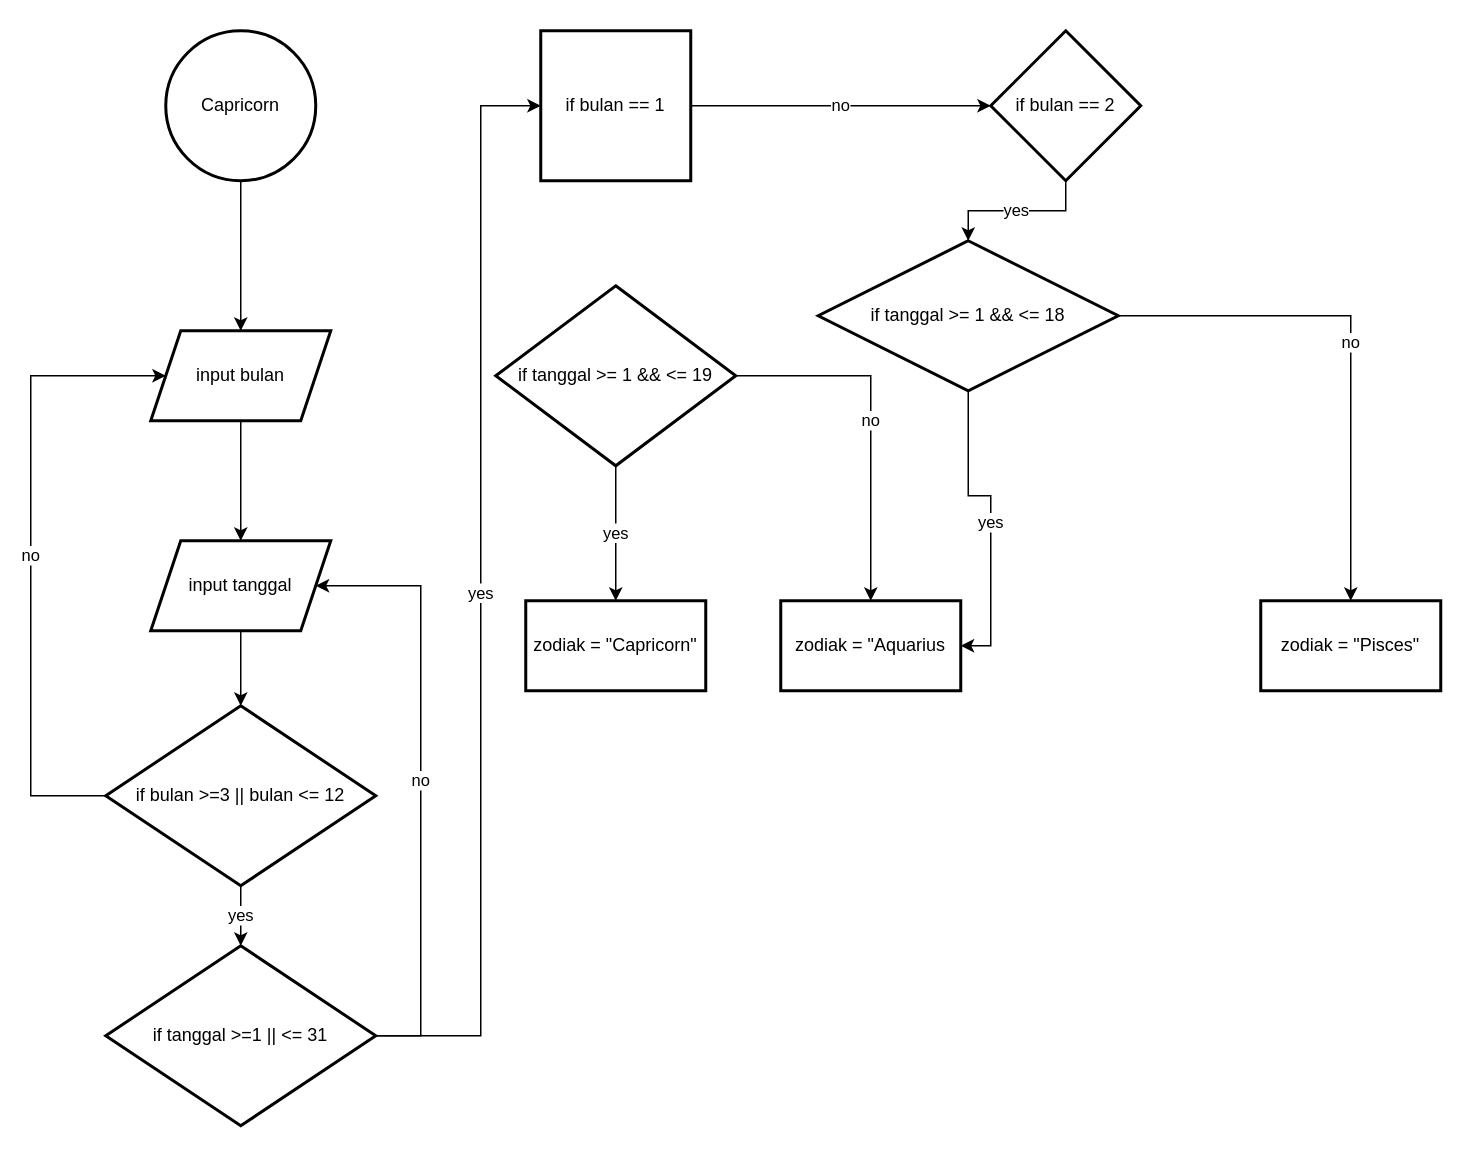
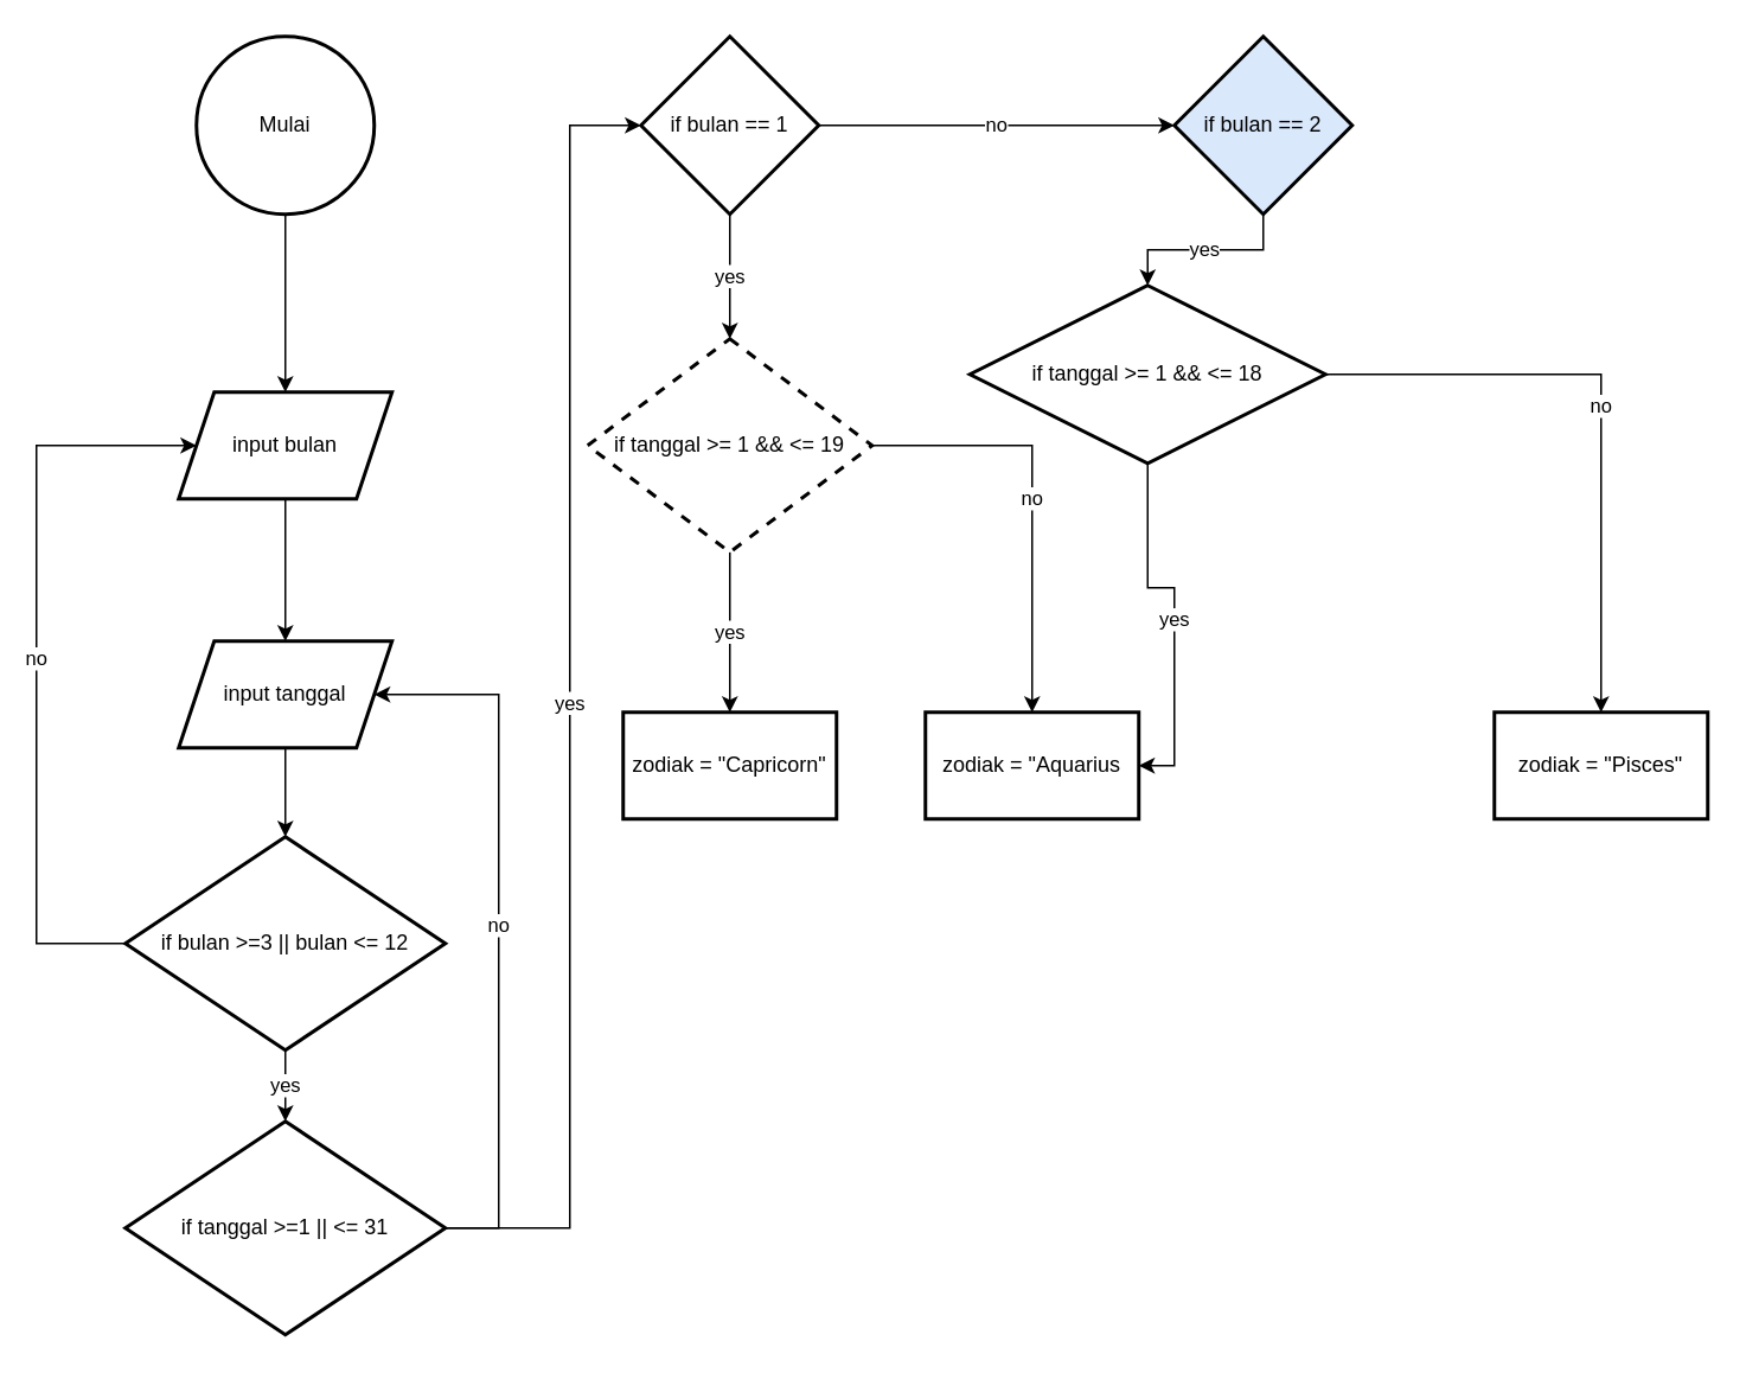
  <mxCell id="0" />
  <mxCell id="1" parent="0" />
  <mxCell id="2" value="" style="edgeStyle=orthogonalEdgeStyle;rounded=0;orthogonalLoop=1;jettySize=auto;html=1;" edge="1" parent="1" source="3" target="5"><mxGeometry relative="1" as="geometry" /></mxCell>
- <mxCell id="3" value="Capricorn" style="strokeWidth=2;html=1;shape=mxgraph.flowchart.start_2;whiteSpace=wrap;" vertex="1" parent="1"><mxGeometry x="110" y="20" width="100" height="100" as="geometry" /></mxCell>
+ <mxCell id="3" value="Mulai" style="strokeWidth=2;html=1;shape=mxgraph.flowchart.start_2;whiteSpace=wrap;" vertex="1" parent="1"><mxGeometry x="110" y="20" width="100" height="100" as="geometry" /></mxCell>
  <mxCell id="4" value="" style="edgeStyle=orthogonalEdgeStyle;rounded=0;orthogonalLoop=1;jettySize=auto;html=1;" edge="1" parent="1" source="5" target="7"><mxGeometry relative="1" as="geometry" /></mxCell>
  <mxCell id="5" value="input bulan" style="shape=parallelogram;perimeter=parallelogramPerimeter;whiteSpace=wrap;html=1;fixedSize=1;strokeWidth=2;" vertex="1" parent="1"><mxGeometry x="100" y="220" width="120" height="60" as="geometry" /></mxCell>
  <mxCell id="6" value="" style="edgeStyle=orthogonalEdgeStyle;rounded=0;orthogonalLoop=1;jettySize=auto;html=1;" edge="1" parent="1" source="7" target="10"><mxGeometry relative="1" as="geometry" /></mxCell>
  <mxCell id="7" value="input tanggal" style="shape=parallelogram;perimeter=parallelogramPerimeter;whiteSpace=wrap;html=1;fixedSize=1;strokeWidth=2;" vertex="1" parent="1"><mxGeometry x="100" y="360" width="120" height="60" as="geometry" /></mxCell>
  <mxCell id="8" value="no" style="edgeStyle=orthogonalEdgeStyle;rounded=0;orthogonalLoop=1;jettySize=auto;html=1;entryX=0;entryY=0.5;entryDx=0;entryDy=0;" edge="1" parent="1" source="10" target="5"><mxGeometry relative="1" as="geometry"><Array as="points"><mxPoint x="20" y="530" /><mxPoint x="20" y="250" /></Array></mxGeometry></mxCell>
  <mxCell id="9" value="yes" style="edgeStyle=orthogonalEdgeStyle;rounded=0;orthogonalLoop=1;jettySize=auto;html=1;" edge="1" parent="1" source="10" target="20"><mxGeometry relative="1" as="geometry" /></mxCell>
  <mxCell id="10" value="if bulan &amp;gt;=3 || bulan &amp;lt;= 12" style="rhombus;whiteSpace=wrap;html=1;strokeWidth=2;" vertex="1" parent="1"><mxGeometry x="70" y="470" width="180" height="120" as="geometry" /></mxCell>
+ <mxCell id="11" value="yes" style="edgeStyle=orthogonalEdgeStyle;rounded=0;orthogonalLoop=1;jettySize=auto;html=1;" edge="1" parent="1" source="13" target="16"><mxGeometry relative="1" as="geometry" /></mxCell>
  <mxCell id="12" value="no" style="edgeStyle=orthogonalEdgeStyle;rounded=0;orthogonalLoop=1;jettySize=auto;html=1;" edge="1" parent="1" source="13" target="23"><mxGeometry relative="1" as="geometry" /></mxCell>
- <mxCell id="13" value="if bulan == 1" style="whiteSpace=wrap;html=1;strokeWidth=2;rounded=0;" vertex="1" parent="1"><mxGeometry x="360" y="20" width="100" height="100" as="geometry" /></mxCell>
+ <mxCell id="13" value="if bulan == 1" style="rhombus;whiteSpace=wrap;html=1;strokeWidth=2;" vertex="1" parent="1"><mxGeometry x="360" y="20" width="100" height="100" as="geometry" /></mxCell>
  <mxCell id="14" value="yes&lt;br&gt;" style="edgeStyle=orthogonalEdgeStyle;rounded=0;orthogonalLoop=1;jettySize=auto;html=1;" edge="1" parent="1" source="16" target="17"><mxGeometry relative="1" as="geometry" /></mxCell>
  <mxCell id="15" value="no" style="edgeStyle=orthogonalEdgeStyle;rounded=0;orthogonalLoop=1;jettySize=auto;html=1;" edge="1" parent="1" source="16" target="21"><mxGeometry relative="1" as="geometry" /></mxCell>
- <mxCell id="16" value="if tanggal &amp;gt;= 1 &amp;amp;&amp;amp; &amp;lt;= 19" style="rhombus;whiteSpace=wrap;html=1;strokeWidth=2;" vertex="1" parent="1"><mxGeometry x="330" y="190" width="160" height="120" as="geometry" /></mxCell>
+ <mxCell id="16" value="if tanggal &amp;gt;= 1 &amp;amp;&amp;amp; &amp;lt;= 19" style="rhombus;whiteSpace=wrap;html=1;strokeWidth=2;dashed=1;" vertex="1" parent="1"><mxGeometry x="330" y="190" width="160" height="120" as="geometry" /></mxCell>
  <mxCell id="17" value="zodiak = &quot;Capricorn&quot;" style="whiteSpace=wrap;html=1;strokeWidth=2;" vertex="1" parent="1"><mxGeometry x="350" y="400" width="120" height="60" as="geometry" /></mxCell>
  <mxCell id="18" value="yes" style="edgeStyle=orthogonalEdgeStyle;rounded=0;orthogonalLoop=1;jettySize=auto;html=1;entryX=0;entryY=0.5;entryDx=0;entryDy=0;" edge="1" parent="1" source="20" target="13"><mxGeometry relative="1" as="geometry"><Array as="points"><mxPoint x="320" y="690" /><mxPoint x="320" y="70" /></Array></mxGeometry></mxCell>
  <mxCell id="19" value="no" style="edgeStyle=orthogonalEdgeStyle;rounded=0;orthogonalLoop=1;jettySize=auto;html=1;entryX=1;entryY=0.5;entryDx=0;entryDy=0;" edge="1" parent="1" source="20" target="7"><mxGeometry relative="1" as="geometry"><Array as="points"><mxPoint x="280" y="690" /><mxPoint x="280" y="390" /></Array></mxGeometry></mxCell>
  <mxCell id="20" value="if tanggal &amp;gt;=1 || &amp;lt;= 31" style="rhombus;whiteSpace=wrap;html=1;strokeWidth=2;" vertex="1" parent="1"><mxGeometry x="70" y="630" width="180" height="120" as="geometry" /></mxCell>
  <mxCell id="21" value="zodiak = &quot;Aquarius" style="whiteSpace=wrap;html=1;strokeWidth=2;" vertex="1" parent="1"><mxGeometry x="520" y="400" width="120" height="60" as="geometry" /></mxCell>
  <mxCell id="22" value="yes" style="edgeStyle=orthogonalEdgeStyle;rounded=0;orthogonalLoop=1;jettySize=auto;html=1;" edge="1" parent="1" source="23" target="26"><mxGeometry relative="1" as="geometry" /></mxCell>
- <mxCell id="23" value="if bulan == 2" style="rhombus;whiteSpace=wrap;html=1;strokeWidth=2;" vertex="1" parent="1"><mxGeometry x="660" y="20" width="100" height="100" as="geometry" /></mxCell>
+ <mxCell id="23" value="if bulan == 2" style="rhombus;whiteSpace=wrap;html=1;strokeWidth=2;fillColor=#dae8fc;" vertex="1" parent="1"><mxGeometry x="660" y="20" width="100" height="100" as="geometry" /></mxCell>
  <mxCell id="24" value="yes" style="edgeStyle=orthogonalEdgeStyle;rounded=0;orthogonalLoop=1;jettySize=auto;html=1;entryX=1;entryY=0.5;entryDx=0;entryDy=0;" edge="1" parent="1" source="26" target="21"><mxGeometry relative="1" as="geometry" /></mxCell>
  <mxCell id="25" value="no" style="edgeStyle=orthogonalEdgeStyle;rounded=0;orthogonalLoop=1;jettySize=auto;html=1;" edge="1" parent="1" source="26" target="27"><mxGeometry relative="1" as="geometry" /></mxCell>
  <mxCell id="26" value="if tanggal &amp;gt;= 1 &amp;amp;&amp;amp; &amp;lt;= 18" style="rhombus;whiteSpace=wrap;html=1;strokeWidth=2;" vertex="1" parent="1"><mxGeometry x="545" y="160" width="200" height="100" as="geometry" /></mxCell>
  <mxCell id="27" value="zodiak = &quot;Pisces&quot;" style="whiteSpace=wrap;html=1;strokeWidth=2;" vertex="1" parent="1"><mxGeometry x="840" y="400" width="120" height="60" as="geometry" /></mxCell>
